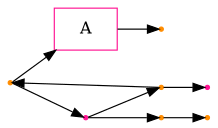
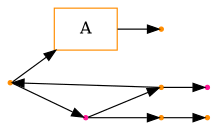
  digraph {
    rankdir=LR
    node [shape=point color=darkorange]
-   A [shape=box color=deeppink]
+   A [shape=box]
    B
    X
    Y [color=deeppink]
    Z
    C
    E [color=deeppink]
    D
    A -> B
    X -> A
    X -> Y
    Y -> Z
    Y -> C
    Z -> X
    Z -> E
    C -> D
  }
